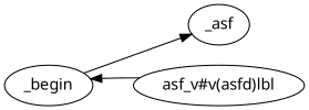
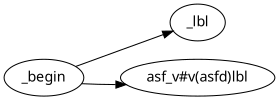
  digraph {
    fontname="Noto Sans"
    rankdir=LR
    node [fontname="Noto Sans"]
    edge [fontname="Noto Sans"]
    "_begin\r"
-   _lbl [label=_asf]
+   _lbl
    n3 [label="asf_v#v(asfd)lbl"]
    "_begin\r" -> _lbl
-   n3 -> "_begin\r"
+   "_begin\r" -> n3
  }
